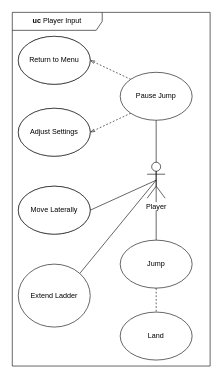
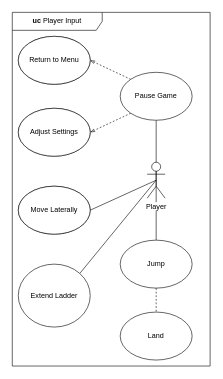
  <mxCell id="0" />
  <mxCell id="1" parent="0" />
  <mxCell id="2" style="rounded=0;orthogonalLoop=1;jettySize=auto;html=1;exitX=0.5;exitY=0.5;exitDx=0;exitDy=0;exitPerimeter=0;entryX=0.5;entryY=0;entryDx=0;entryDy=0;endArrow=none;endFill=0;" edge="1" parent="1" source="5" target="19"><mxGeometry relative="1" as="geometry" /></mxCell>
  <mxCell id="3" style="rounded=0;orthogonalLoop=1;jettySize=auto;html=1;exitX=0.5;exitY=0.5;exitDx=0;exitDy=0;exitPerimeter=0;entryX=1;entryY=0;entryDx=0;entryDy=0;endArrow=none;endFill=0;" edge="1" parent="1" source="5" target="14"><mxGeometry relative="1" as="geometry" /></mxCell>
  <mxCell id="4" style="rounded=0;orthogonalLoop=1;jettySize=auto;html=1;exitX=0.5;exitY=0.5;exitDx=0;exitDy=0;exitPerimeter=0;entryX=0.5;entryY=1;entryDx=0;entryDy=0;endArrow=none;endFill=0;" edge="1" parent="1" source="5" target="11"><mxGeometry relative="1" as="geometry"><mxPoint x="250" y="200" as="targetPoint" /></mxGeometry></mxCell>
  <mxCell id="5" value="&lt;span style=&quot;background-color: rgb(255, 255, 255);&quot;&gt;Player&lt;/span&gt;" style="shape=umlActor;verticalLabelPosition=bottom;verticalAlign=top;html=1;outlineConnect=0;" parent="1" vertex="1"><mxGeometry x="245" y="270" width="30" height="60" as="geometry" /></mxCell>
  <mxCell id="6" style="rounded=0;orthogonalLoop=1;jettySize=auto;html=1;exitX=1;exitY=0.5;exitDx=0;exitDy=0;entryX=0.5;entryY=0.5;entryDx=0;entryDy=0;entryPerimeter=0;endArrow=none;endFill=0;" edge="1" parent="1" source="17" target="5"><mxGeometry relative="1" as="geometry" /></mxCell>
  <mxCell id="7" value="Move Laterally" style="ellipse;whiteSpace=wrap;html=1;" parent="1" vertex="1"><mxGeometry x="30" y="310" width="120" height="80" as="geometry" /></mxCell>
  <mxCell id="8" value="&lt;b&gt;uc&lt;/b&gt; Player Input" style="shape=umlFrame;whiteSpace=wrap;html=1;pointerEvents=0;width=150;height=30;" parent="1" vertex="1"><mxGeometry x="20" y="20" width="330" height="590" as="geometry" /></mxCell>
  <mxCell id="9" style="rounded=0;orthogonalLoop=1;jettySize=auto;html=1;exitX=0;exitY=1;exitDx=0;exitDy=0;entryX=1;entryY=0.5;entryDx=0;entryDy=0;dashed=1;endArrow=openThin;endFill=0;" edge="1" parent="1" source="11" target="16"><mxGeometry relative="1" as="geometry" /></mxCell>
  <mxCell id="10" style="rounded=0;orthogonalLoop=1;jettySize=auto;html=1;exitX=0;exitY=0;exitDx=0;exitDy=0;entryX=1;entryY=0.5;entryDx=0;entryDy=0;dashed=1;endArrow=openThin;endFill=0;" edge="1" parent="1" source="11" target="15"><mxGeometry relative="1" as="geometry"><mxPoint x="122.426" y="251.716" as="targetPoint" /></mxGeometry></mxCell>
- <mxCell id="11" value="Pause Jump" style="ellipse;whiteSpace=wrap;html=1;" vertex="1" parent="1"><mxGeometry x="200" y="120" width="120" height="80" as="geometry" /></mxCell>
+ <mxCell id="11" value="Pause Game" style="ellipse;whiteSpace=wrap;html=1;" vertex="1" parent="1"><mxGeometry x="200" y="120" width="120" height="80" as="geometry" /></mxCell>
  <mxCell id="12" value="Return to Menu" style="ellipse;whiteSpace=wrap;html=1;" vertex="1" parent="1"><mxGeometry x="30" y="60" width="120" height="80" as="geometry" /></mxCell>
  <mxCell id="13" value="Adjust Settings" style="ellipse;whiteSpace=wrap;html=1;" vertex="1" parent="1"><mxGeometry x="30" y="180" width="120" height="80" as="geometry" /></mxCell>
  <mxCell id="14" value="Extend Ladder" style="ellipse;whiteSpace=wrap;html=1;" vertex="1" parent="1"><mxGeometry x="30" y="440" width="120" height="105" as="geometry" /></mxCell>
  <mxCell id="15" value="Return to Menu" style="ellipse;whiteSpace=wrap;html=1;" vertex="1" parent="1"><mxGeometry x="30" y="60" width="120" height="80" as="geometry" /></mxCell>
  <mxCell id="16" value="Adjust Settings" style="ellipse;whiteSpace=wrap;html=1;" vertex="1" parent="1"><mxGeometry x="30" y="180" width="120" height="80" as="geometry" /></mxCell>
  <mxCell id="17" value="Move Laterally" style="ellipse;whiteSpace=wrap;html=1;" vertex="1" parent="1"><mxGeometry x="30" y="310" width="120" height="80" as="geometry" /></mxCell>
  <mxCell id="18" style="rounded=0;orthogonalLoop=1;jettySize=auto;html=1;exitX=0.5;exitY=1;exitDx=0;exitDy=0;endArrow=none;endFill=0;dashed=1;" edge="1" parent="1" source="19" target="20"><mxGeometry relative="1" as="geometry" /></mxCell>
  <mxCell id="19" value="Jump" style="ellipse;whiteSpace=wrap;html=1;" vertex="1" parent="1"><mxGeometry x="200" y="400" width="120" height="80" as="geometry" /></mxCell>
  <mxCell id="20" value="Land" style="ellipse;whiteSpace=wrap;html=1;" vertex="1" parent="1"><mxGeometry x="200" y="520" width="120" height="80" as="geometry" /></mxCell>
